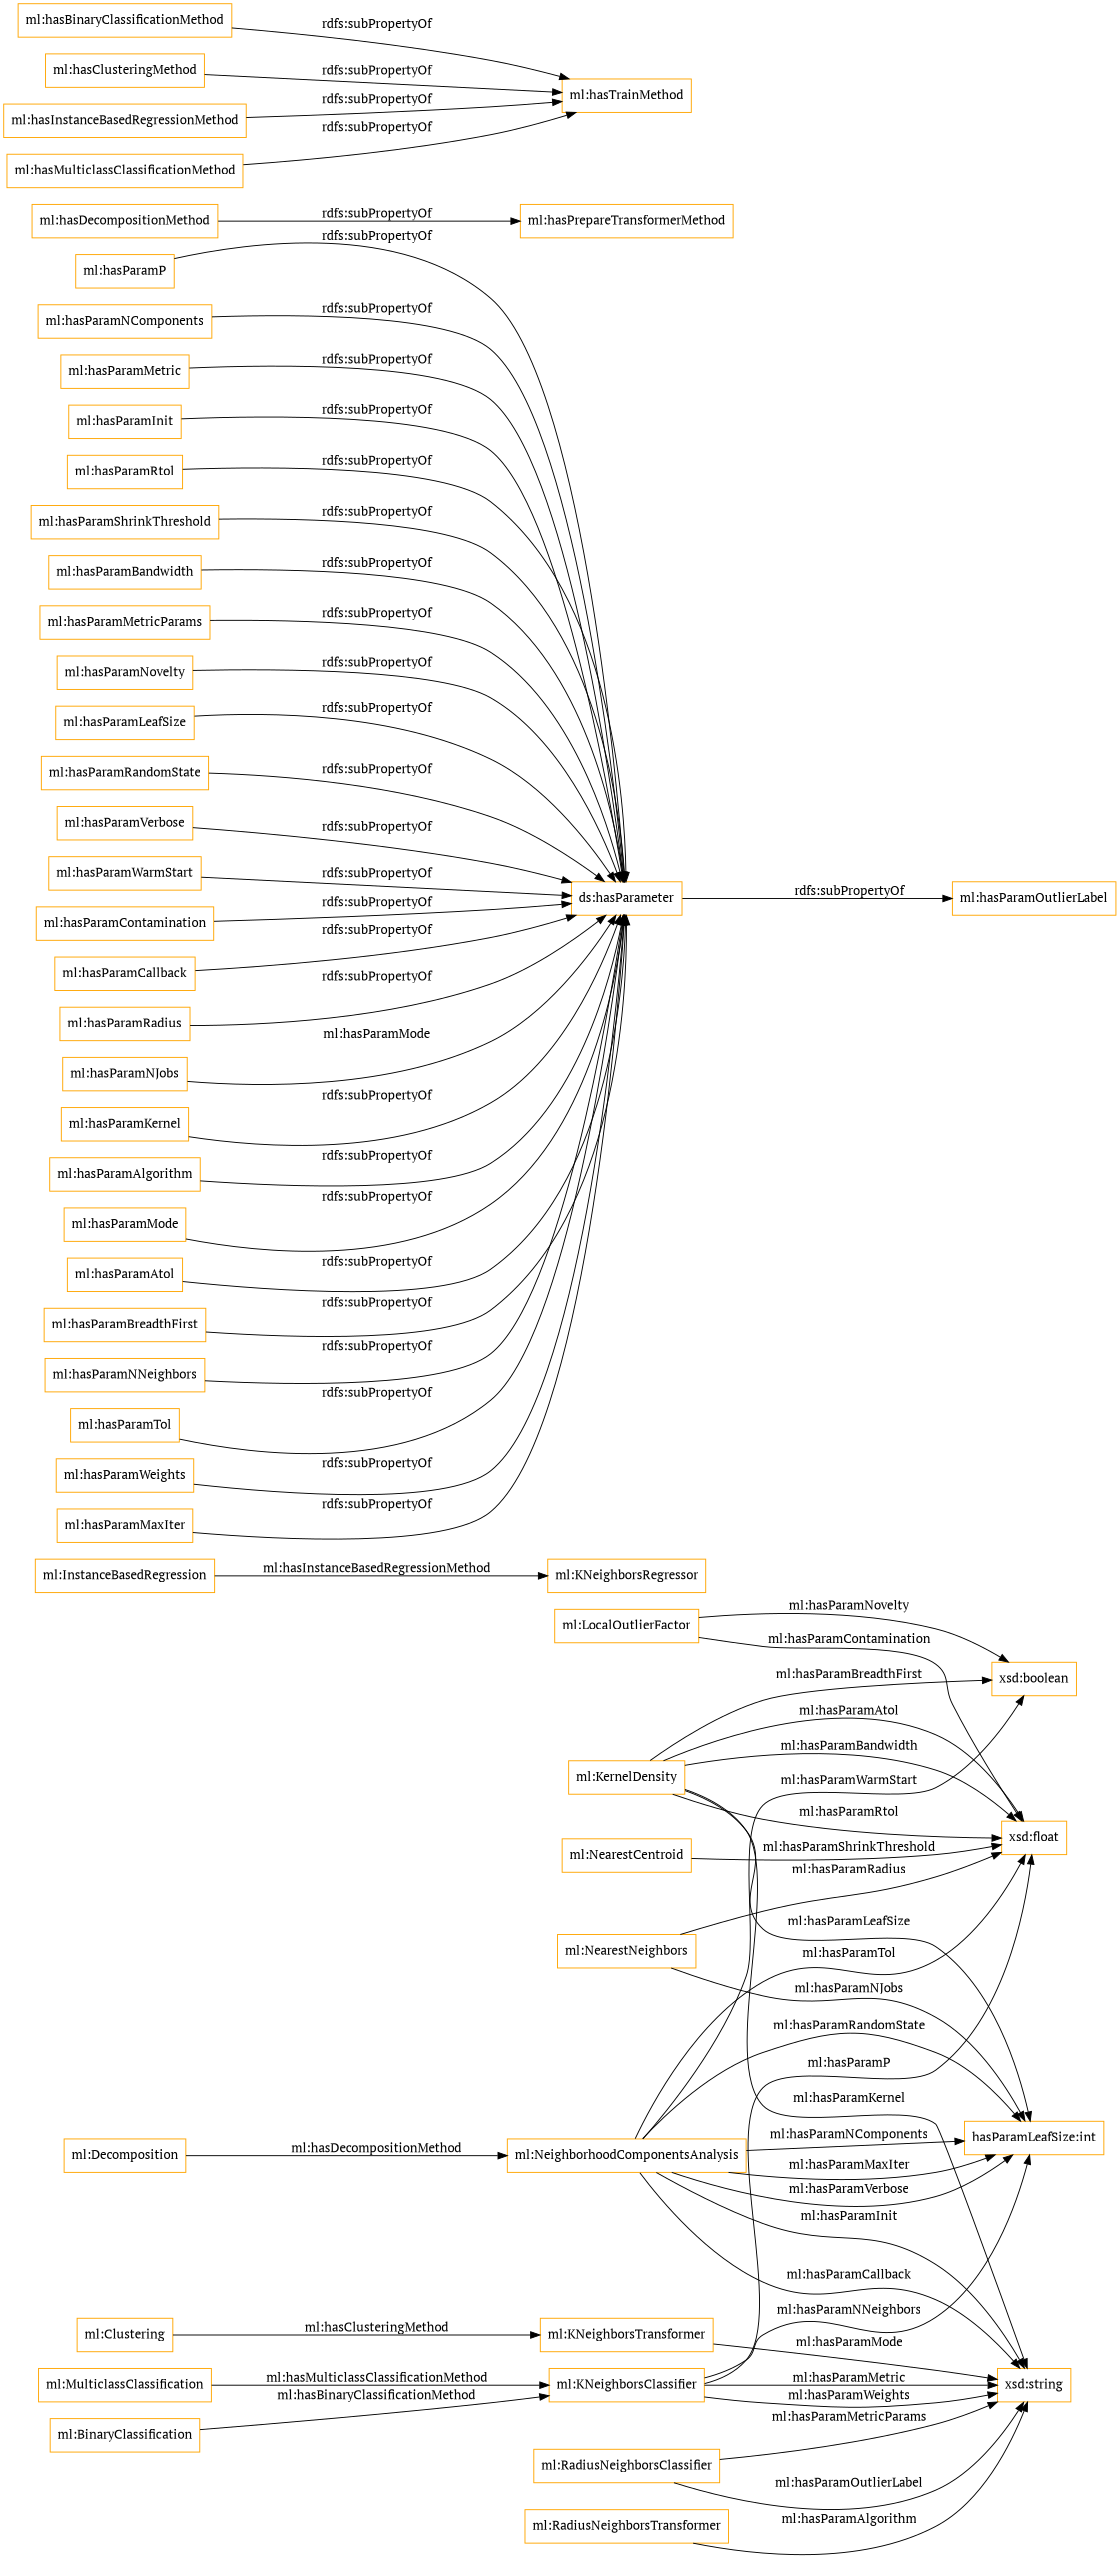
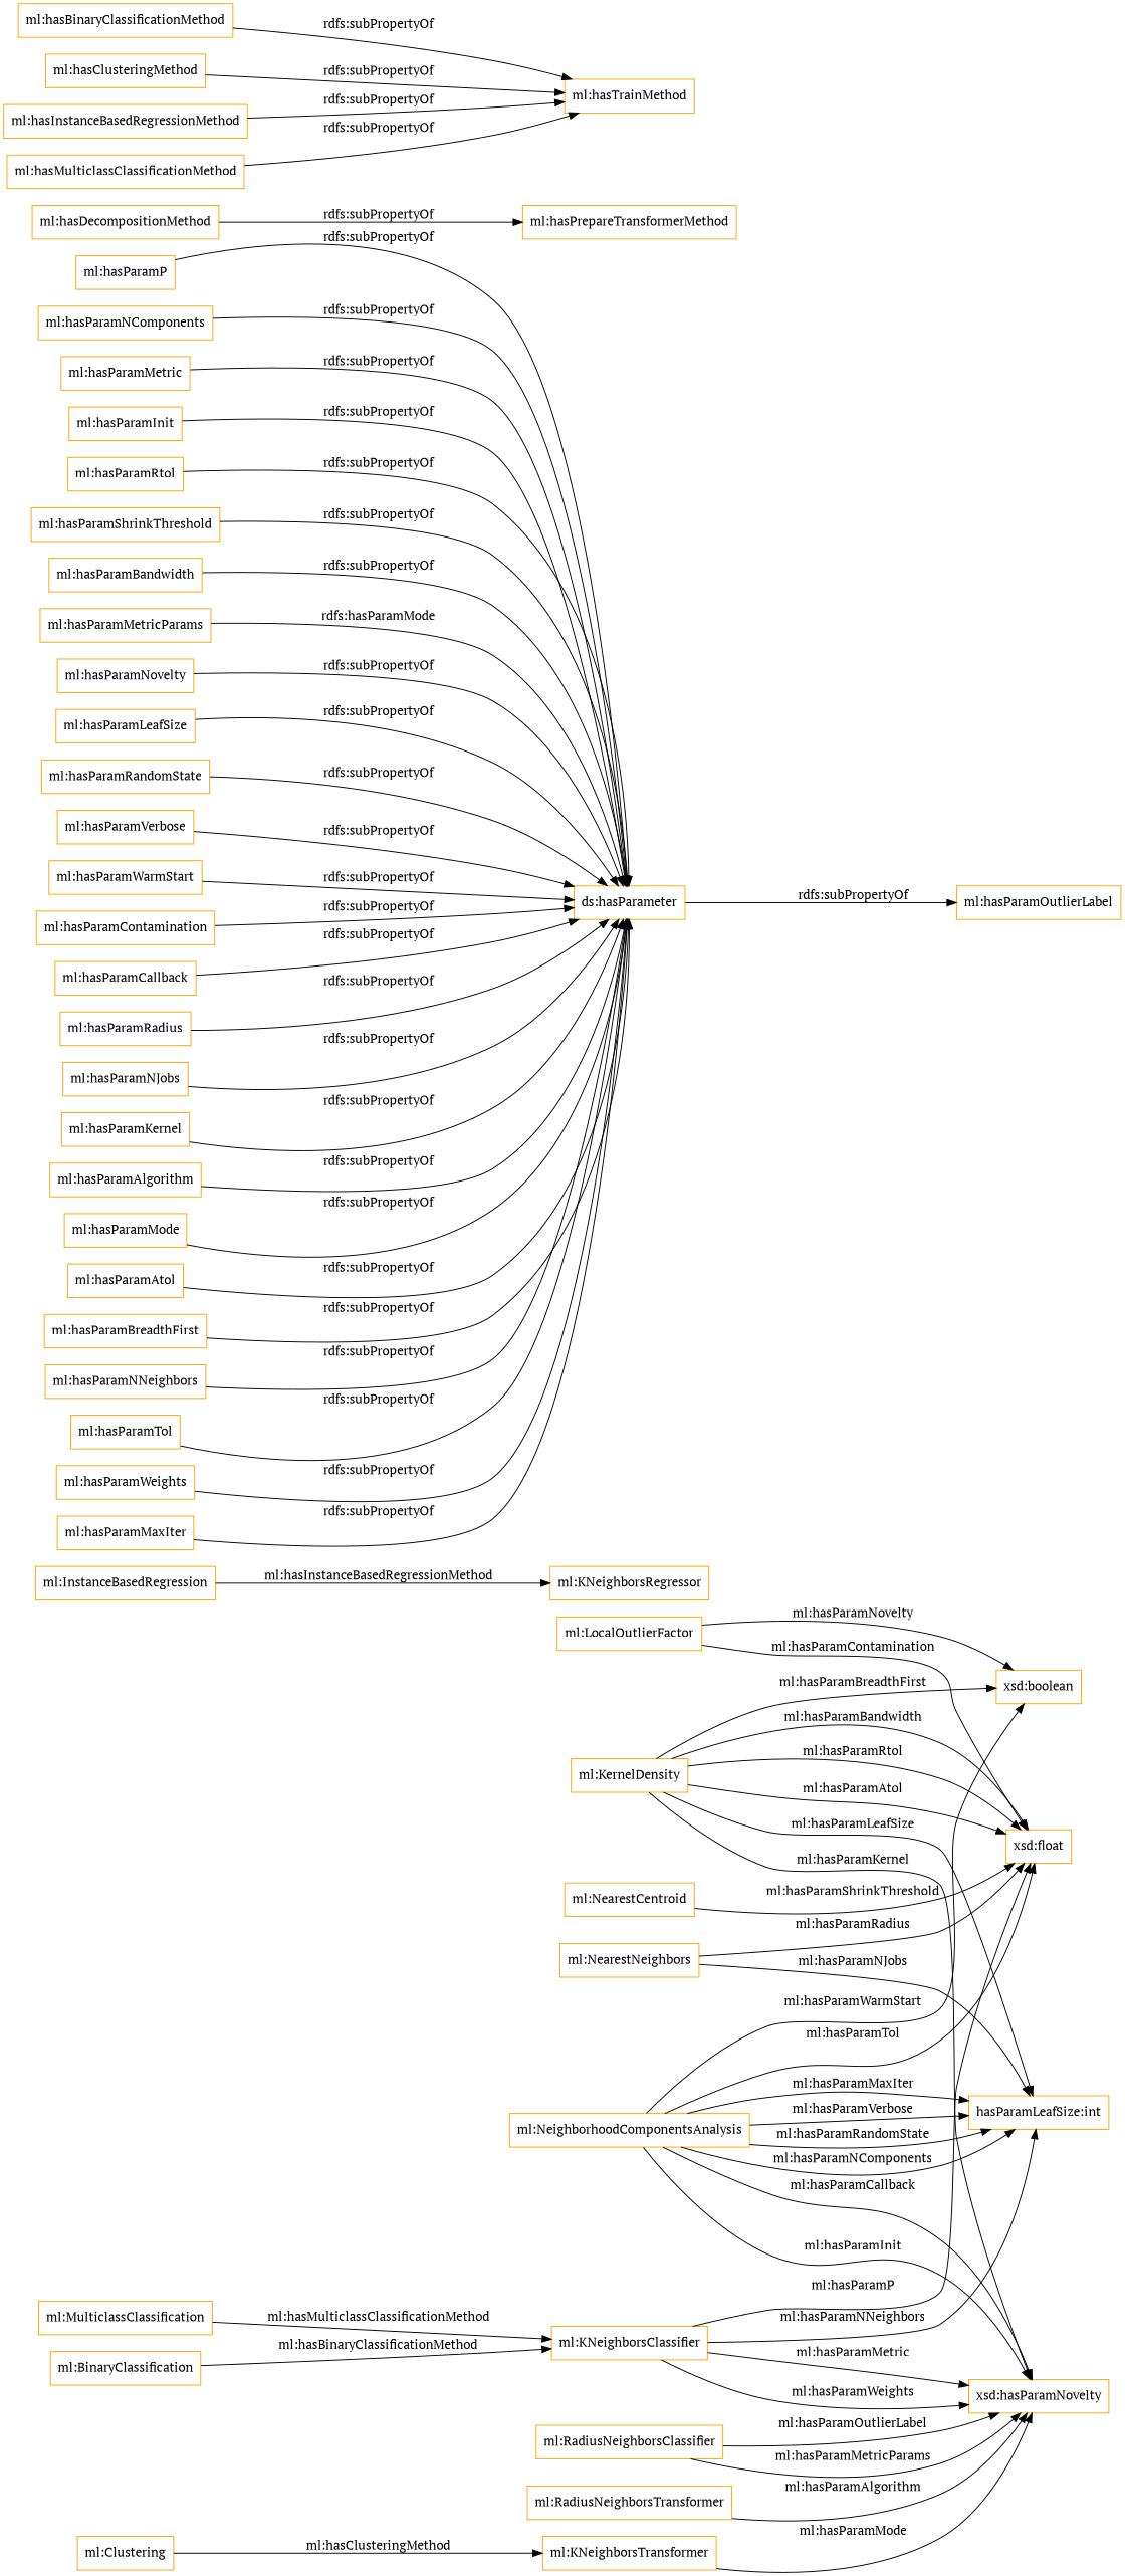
  digraph {
    fontname="PT Serif"
    rankdir=LR
    node [color=orange fontname="PT Serif" shape=rectangle]
    edge [fontname="PT Serif"]
    "ml:KernelDensity"
    "xsd:float"
-   "xsd:string"
+   "xsd:string" [label="xsd:hasParamNovelty"]
    "xsd:boolean"
    n5 [label="hasParamLeafSize:int"]
    "ml:LocalOutlierFactor"
    "ml:NeighborhoodComponentsAnalysis"
    "ml:Clustering"
    "ml:KNeighborsTransformer"
    "ml:BinaryClassification"
    "ml:KNeighborsClassifier"
    "ml:RadiusNeighborsClassifier"
    "ml:MulticlassClassification"
    "ml:NearestNeighbors"
    "ml:NearestCentroid"
-   "ml:Decomposition"
    "ml:RadiusNeighborsTransformer"
    "ml:InstanceBasedRegression"
    "ml:KNeighborsRegressor"
    "ml:hasParamP"
    "ds:hasParameter"
    "ml:hasParamOutlierLabel"
    "ml:hasParamNComponents"
    "ml:hasParamMetric"
    "ml:hasDecompositionMethod"
    "ml:hasPrepareTransformerMethod"
    "ml:hasParamInit"
    "ml:hasParamRtol"
    "ml:hasParamShrinkThreshold"
    "ml:hasParamBandwidth"
    "ml:hasParamMetricParams"
    "ml:hasParamNovelty"
    "ml:hasParamLeafSize"
    "ml:hasParamRandomState"
    "ml:hasBinaryClassificationMethod"
    "ml:hasTrainMethod"
    "ml:hasParamVerbose"
    "ml:hasParamWarmStart"
    "ml:hasParamContamination"
    "ml:hasParamCallback"
    "ml:hasParamRadius"
    "ml:hasParamNJobs"
    "ml:hasParamKernel"
    "ml:hasClusteringMethod"
    "ml:hasParamAlgorithm"
    "ml:hasParamMode"
    "ml:hasParamAtol"
    "ml:hasParamBreadthFirst"
    "ml:hasInstanceBasedRegressionMethod"
    "ml:hasMulticlassClassificationMethod"
    "ml:hasParamNNeighbors"
    "ml:hasParamTol"
    "ml:hasParamWeights"
    "ml:hasParamMaxIter"
    "ml:KernelDensity" -> "xsd:float" [label="ml:hasParamRtol"]
    "ml:KernelDensity" -> "xsd:float" [label="ml:hasParamAtol"]
    "ml:KernelDensity" -> "xsd:float" [label="ml:hasParamBandwidth"]
    "ml:KernelDensity" -> "xsd:string" [label="ml:hasParamKernel"]
    "ml:KernelDensity" -> "xsd:boolean" [label="ml:hasParamBreadthFirst"]
    "ml:KernelDensity" -> n5 [label="ml:hasParamLeafSize"]
    "ml:LocalOutlierFactor" -> "xsd:float" [label="ml:hasParamContamination"]
    "ml:LocalOutlierFactor" -> "xsd:boolean" [label="ml:hasParamNovelty"]
    "ml:NeighborhoodComponentsAnalysis" -> "xsd:float" [label="ml:hasParamTol"]
    "ml:NeighborhoodComponentsAnalysis" -> "xsd:string" [label="ml:hasParamInit"]
    "ml:NeighborhoodComponentsAnalysis" -> "xsd:string" [label="ml:hasParamCallback"]
    "ml:NeighborhoodComponentsAnalysis" -> "xsd:boolean" [label="ml:hasParamWarmStart"]
    "ml:NeighborhoodComponentsAnalysis" -> n5 [label="ml:hasParamMaxIter"]
    "ml:NeighborhoodComponentsAnalysis" -> n5 [label="ml:hasParamVerbose"]
    "ml:NeighborhoodComponentsAnalysis" -> n5 [label="ml:hasParamRandomState"]
    "ml:NeighborhoodComponentsAnalysis" -> n5 [label="ml:hasParamNComponents"]
    "ml:Clustering" -> "ml:KNeighborsTransformer" [label="ml:hasClusteringMethod"]
    "ml:KNeighborsTransformer" -> "xsd:string" [label="ml:hasParamMode"]
    "ml:BinaryClassification" -> "ml:KNeighborsClassifier" [label="ml:hasBinaryClassificationMethod"]
    "ml:KNeighborsClassifier" -> "xsd:float" [label="ml:hasParamP"]
    "ml:KNeighborsClassifier" -> "xsd:string" [label="ml:hasParamMetric"]
    "ml:KNeighborsClassifier" -> "xsd:string" [label="ml:hasParamWeights"]
    "ml:KNeighborsClassifier" -> n5 [label="ml:hasParamNNeighbors"]
    "ml:RadiusNeighborsClassifier" -> "xsd:string" [label="ml:hasParamOutlierLabel"]
    "ml:RadiusNeighborsClassifier" -> "xsd:string" [label="ml:hasParamMetricParams"]
    "ml:MulticlassClassification" -> "ml:KNeighborsClassifier" [label="ml:hasMulticlassClassificationMethod"]
    "ml:NearestNeighbors" -> "xsd:float" [label="ml:hasParamRadius"]
    "ml:NearestNeighbors" -> n5 [label="ml:hasParamNJobs"]
    "ml:NearestCentroid" -> "xsd:float" [label="ml:hasParamShrinkThreshold"]
-   "ml:Decomposition" -> "ml:NeighborhoodComponentsAnalysis" [label="ml:hasDecompositionMethod"]
    "ml:RadiusNeighborsTransformer" -> "xsd:string" [label="ml:hasParamAlgorithm"]
    "ml:InstanceBasedRegression" -> "ml:KNeighborsRegressor" [label="ml:hasInstanceBasedRegressionMethod"]
    "ml:hasParamP" -> "ds:hasParameter" [label="rdfs:subPropertyOf"]
    "ds:hasParameter" -> "ml:hasParamOutlierLabel" [label="rdfs:subPropertyOf"]
    "ml:hasParamNComponents" -> "ds:hasParameter" [label="rdfs:subPropertyOf"]
    "ml:hasParamMetric" -> "ds:hasParameter" [label="rdfs:subPropertyOf"]
    "ml:hasDecompositionMethod" -> "ml:hasPrepareTransformerMethod" [label="rdfs:subPropertyOf"]
    "ml:hasParamInit" -> "ds:hasParameter" [label="rdfs:subPropertyOf"]
    "ml:hasParamRtol" -> "ds:hasParameter" [label="rdfs:subPropertyOf"]
    "ml:hasParamShrinkThreshold" -> "ds:hasParameter" [label="rdfs:subPropertyOf"]
    "ml:hasParamBandwidth" -> "ds:hasParameter" [label="rdfs:subPropertyOf"]
-   "ml:hasParamMetricParams" -> "ds:hasParameter" [label="rdfs:subPropertyOf"]
+   "ml:hasParamMetricParams" -> "ds:hasParameter" [label="rdfs:hasParamMode"]
    "ml:hasParamNovelty" -> "ds:hasParameter" [label="rdfs:subPropertyOf"]
    "ml:hasParamLeafSize" -> "ds:hasParameter" [label="rdfs:subPropertyOf"]
    "ml:hasParamRandomState" -> "ds:hasParameter" [label="rdfs:subPropertyOf"]
    "ml:hasBinaryClassificationMethod" -> "ml:hasTrainMethod" [label="rdfs:subPropertyOf"]
    "ml:hasParamVerbose" -> "ds:hasParameter" [label="rdfs:subPropertyOf"]
    "ml:hasParamWarmStart" -> "ds:hasParameter" [label="rdfs:subPropertyOf"]
    "ml:hasParamContamination" -> "ds:hasParameter" [label="rdfs:subPropertyOf"]
    "ml:hasParamCallback" -> "ds:hasParameter" [label="rdfs:subPropertyOf"]
    "ml:hasParamRadius" -> "ds:hasParameter" [label="rdfs:subPropertyOf"]
-   "ml:hasParamNJobs" -> "ds:hasParameter" [label="ml:hasParamMode"]
+   "ml:hasParamNJobs" -> "ds:hasParameter" [label="rdfs:subPropertyOf"]
    "ml:hasParamKernel" -> "ds:hasParameter" [label="rdfs:subPropertyOf"]
    "ml:hasClusteringMethod" -> "ml:hasTrainMethod" [label="rdfs:subPropertyOf"]
    "ml:hasParamAlgorithm" -> "ds:hasParameter" [label="rdfs:subPropertyOf"]
    "ml:hasParamMode" -> "ds:hasParameter" [label="rdfs:subPropertyOf"]
    "ml:hasParamAtol" -> "ds:hasParameter" [label="rdfs:subPropertyOf"]
    "ml:hasParamBreadthFirst" -> "ds:hasParameter" [label="rdfs:subPropertyOf"]
    "ml:hasInstanceBasedRegressionMethod" -> "ml:hasTrainMethod" [label="rdfs:subPropertyOf"]
    "ml:hasMulticlassClassificationMethod" -> "ml:hasTrainMethod" [label="rdfs:subPropertyOf"]
    "ml:hasParamNNeighbors" -> "ds:hasParameter" [label="rdfs:subPropertyOf"]
    "ml:hasParamTol" -> "ds:hasParameter" [label="rdfs:subPropertyOf"]
    "ml:hasParamWeights" -> "ds:hasParameter" [label="rdfs:subPropertyOf"]
    "ml:hasParamMaxIter" -> "ds:hasParameter" [label="rdfs:subPropertyOf"]
  }
